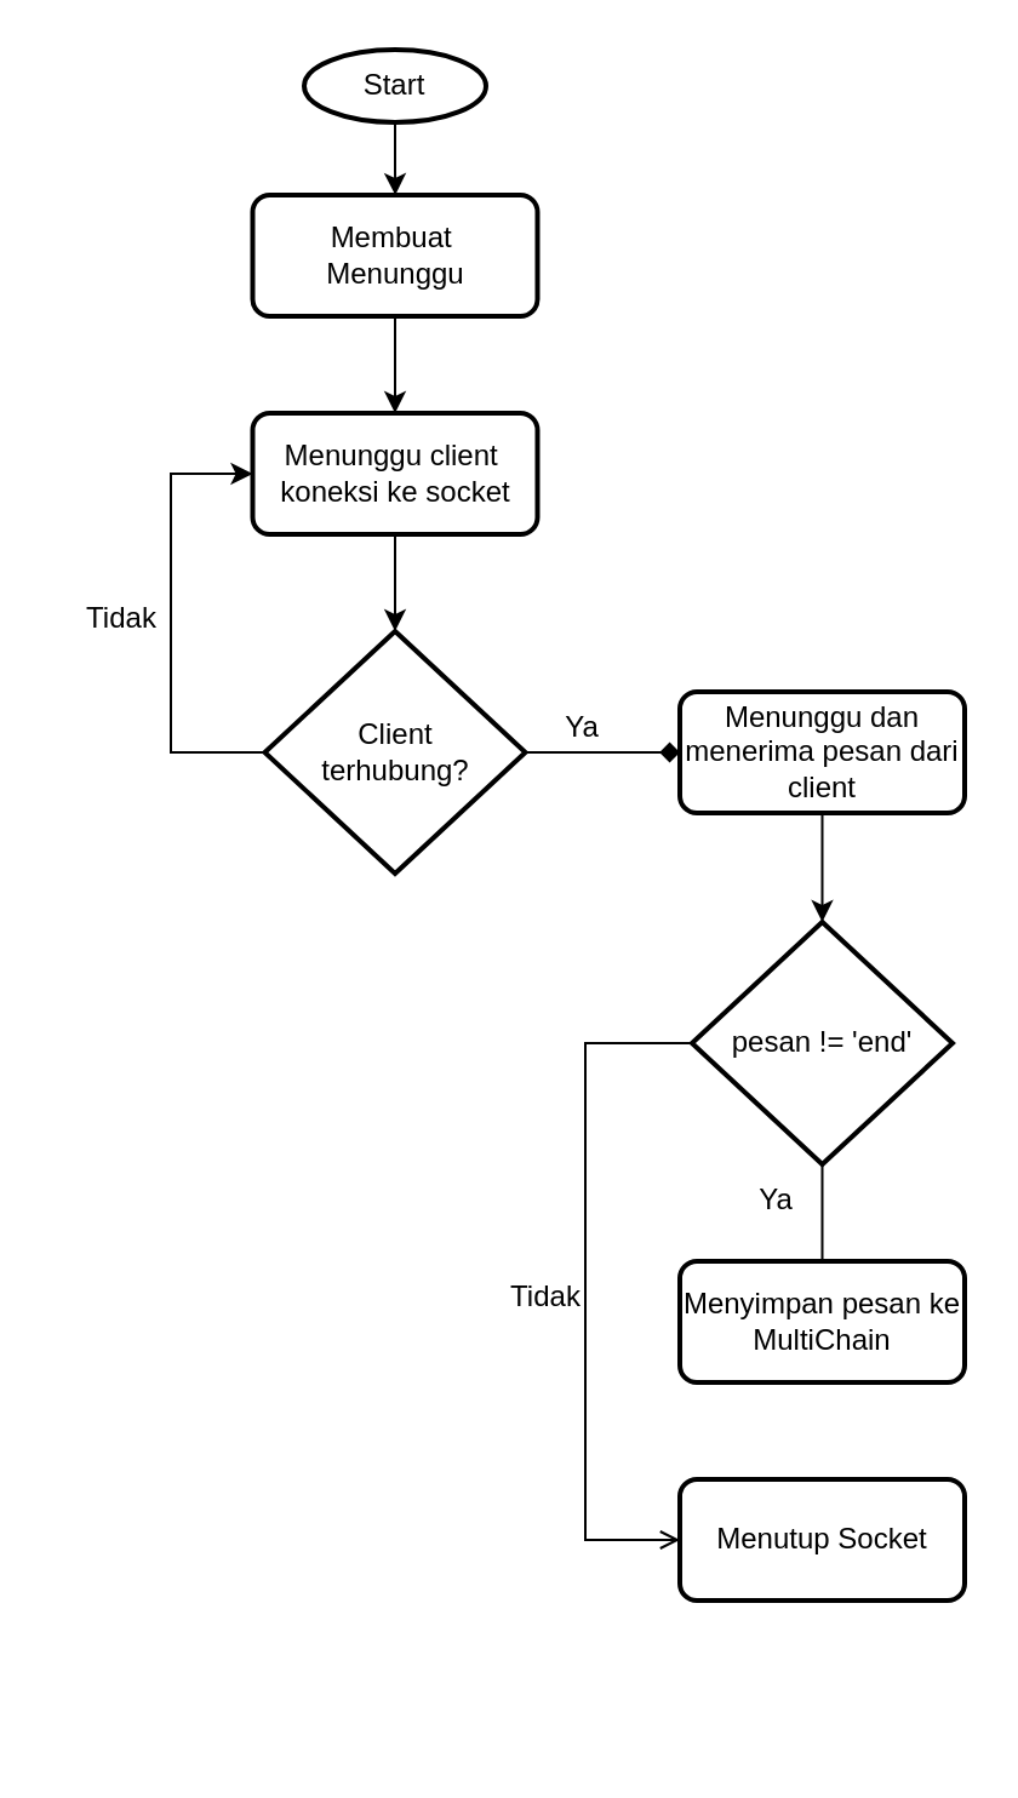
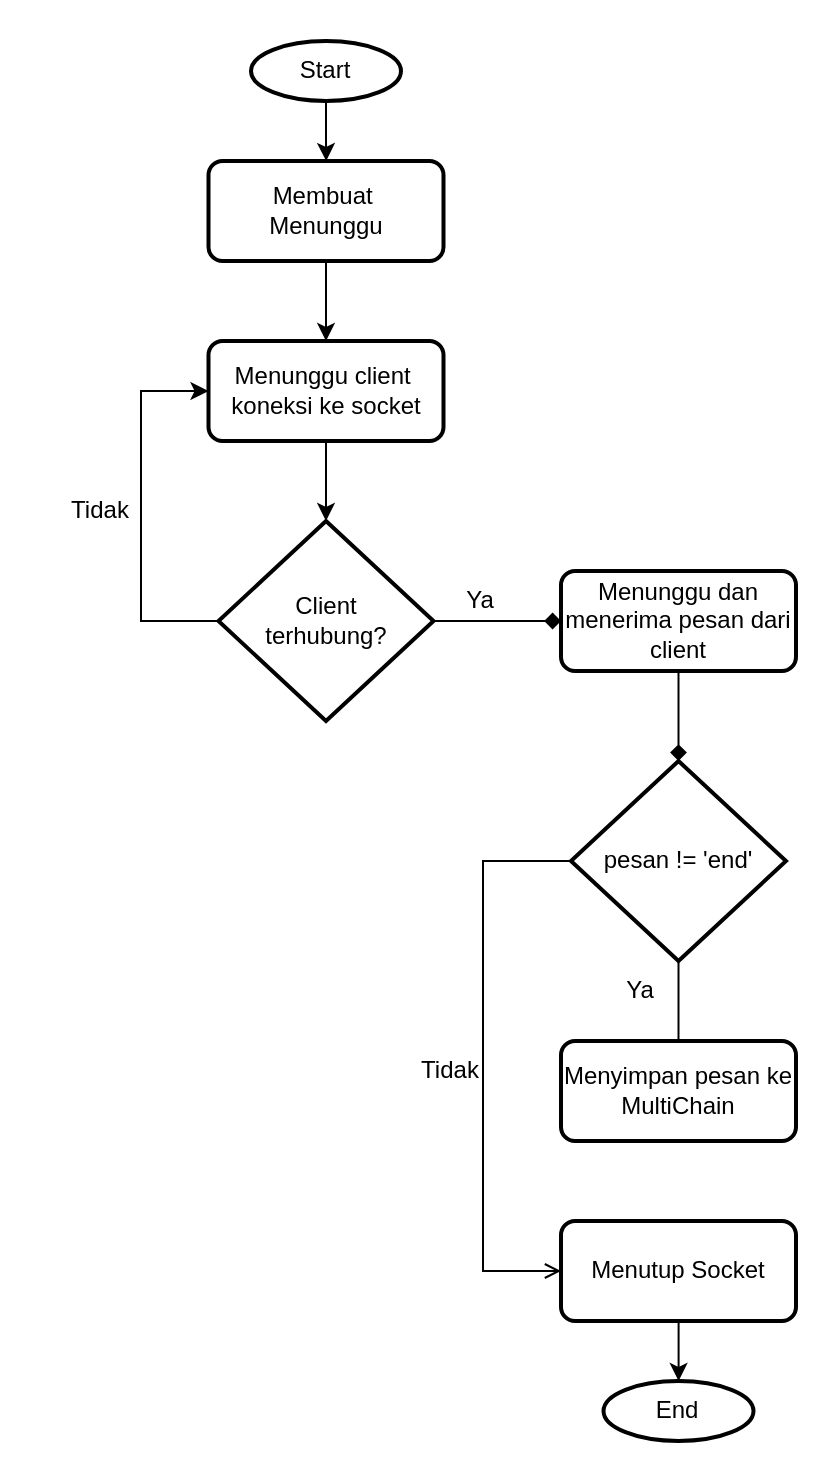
  <mxCell id="0" />
  <mxCell id="1" parent="0" />
  <mxCell id="2" value="" style="edgeStyle=orthogonalEdgeStyle;rounded=0;orthogonalLoop=1;jettySize=auto;html=1;" parent="1" source="3" target="5" edge="1"><mxGeometry relative="1" as="geometry" /></mxCell>
  <mxCell id="3" value="Start" style="strokeWidth=2;html=1;shape=mxgraph.flowchart.start_1;whiteSpace=wrap;" parent="1" vertex="1"><mxGeometry x="125" y="20" width="75" height="30" as="geometry" /></mxCell>
  <mxCell id="4" value="" style="edgeStyle=orthogonalEdgeStyle;rounded=0;orthogonalLoop=1;jettySize=auto;html=1;" parent="1" source="5" target="7" edge="1"><mxGeometry relative="1" as="geometry" /></mxCell>
  <mxCell id="5" value="Membuat&amp;nbsp;&lt;br&gt;Menunggu" style="rounded=1;whiteSpace=wrap;html=1;absoluteArcSize=1;arcSize=14;strokeWidth=2;" parent="1" vertex="1"><mxGeometry x="103.75" y="80" width="117.5" height="50" as="geometry" /></mxCell>
  <mxCell id="6" value="" style="edgeStyle=orthogonalEdgeStyle;rounded=0;orthogonalLoop=1;jettySize=auto;html=1;" parent="1" source="7" target="10" edge="1"><mxGeometry relative="1" as="geometry" /></mxCell>
  <mxCell id="7" value="Menunggu client&amp;nbsp; koneksi ke socket&lt;br&gt;" style="rounded=1;whiteSpace=wrap;html=1;absoluteArcSize=1;arcSize=14;strokeWidth=2;" parent="1" vertex="1"><mxGeometry x="103.75" y="170" width="117.5" height="50" as="geometry" /></mxCell>
  <mxCell id="8" value="" style="edgeStyle=orthogonalEdgeStyle;rounded=0;orthogonalLoop=1;jettySize=auto;html=1;endArrow=diamond;" parent="1" source="10" target="12" edge="1"><mxGeometry relative="1" as="geometry" /></mxCell>
  <mxCell id="9" style="edgeStyle=orthogonalEdgeStyle;rounded=0;orthogonalLoop=1;jettySize=auto;html=1;exitX=0;exitY=0.5;exitDx=0;exitDy=0;exitPerimeter=0;entryX=0;entryY=0.5;entryDx=0;entryDy=0;" parent="1" source="10" target="7" edge="1"><mxGeometry relative="1" as="geometry"><mxPoint x="70" y="190" as="targetPoint" /><Array as="points"><mxPoint x="70" y="310" /><mxPoint x="70" y="195" /></Array></mxGeometry></mxCell>
  <mxCell id="10" value="Client &lt;br&gt;terhubung?" style="strokeWidth=2;html=1;shape=mxgraph.flowchart.decision;whiteSpace=wrap;" parent="1" vertex="1"><mxGeometry x="108.75" y="260" width="107.5" height="100" as="geometry" /></mxCell>
- <mxCell id="11" value="" style="edgeStyle=orthogonalEdgeStyle;rounded=0;orthogonalLoop=1;jettySize=auto;html=1;" parent="1" source="12" target="15" edge="1"><mxGeometry relative="1" as="geometry" /></mxCell>
+ <mxCell id="11" value="" style="edgeStyle=orthogonalEdgeStyle;rounded=0;orthogonalLoop=1;jettySize=auto;html=1;endArrow=diamond;" parent="1" source="12" target="15" edge="1"><mxGeometry relative="1" as="geometry" /></mxCell>
  <mxCell id="12" value="Menunggu dan menerima pesan dari client" style="rounded=1;whiteSpace=wrap;html=1;absoluteArcSize=1;arcSize=14;strokeWidth=2;" parent="1" vertex="1"><mxGeometry x="280" y="285" width="117.5" height="50" as="geometry" /></mxCell>
  <mxCell id="13" value="" style="edgeStyle=orthogonalEdgeStyle;rounded=0;orthogonalLoop=1;jettySize=auto;html=1;endArrow=none;" parent="1" source="15" target="16" edge="1"><mxGeometry relative="1" as="geometry" /></mxCell>
  <mxCell id="14" style="edgeStyle=orthogonalEdgeStyle;rounded=0;orthogonalLoop=1;jettySize=auto;html=1;exitX=0;exitY=0.5;exitDx=0;exitDy=0;exitPerimeter=0;entryX=0;entryY=0.5;entryDx=0;entryDy=0;endArrow=open;" parent="1" source="15" target="18" edge="1"><mxGeometry relative="1" as="geometry"><mxPoint x="240" y="640" as="targetPoint" /><Array as="points"><mxPoint x="241" y="430" /><mxPoint x="241" y="635" /></Array></mxGeometry></mxCell>
  <mxCell id="15" value="pesan != 'end'" style="strokeWidth=2;html=1;shape=mxgraph.flowchart.decision;whiteSpace=wrap;" parent="1" vertex="1"><mxGeometry x="285" y="380" width="107.5" height="100" as="geometry" /></mxCell>
  <mxCell id="16" value="Menyimpan pesan ke MultiChain" style="rounded=1;whiteSpace=wrap;html=1;absoluteArcSize=1;arcSize=14;strokeWidth=2;" parent="1" vertex="1"><mxGeometry x="280" y="520" width="117.5" height="50" as="geometry" /></mxCell>
+ <mxCell id="17" value="" style="edgeStyle=orthogonalEdgeStyle;rounded=0;orthogonalLoop=1;jettySize=auto;html=1;" parent="1" source="18" target="19" edge="1"><mxGeometry relative="1" as="geometry" /></mxCell>
  <mxCell id="18" value="Menutup Socket" style="rounded=1;whiteSpace=wrap;html=1;absoluteArcSize=1;arcSize=14;strokeWidth=2;" parent="1" vertex="1"><mxGeometry x="280" y="610" width="117.5" height="50" as="geometry" /></mxCell>
+ <mxCell id="19" value="End" style="strokeWidth=2;html=1;shape=mxgraph.flowchart.start_1;whiteSpace=wrap;" parent="1" vertex="1"><mxGeometry x="301.25" y="690" width="75" height="30" as="geometry" /></mxCell>
  <mxCell id="20" value="Tidak" style="text;html=1;strokeColor=none;fillColor=none;align=center;verticalAlign=middle;whiteSpace=wrap;rounded=0;" parent="1" vertex="1"><mxGeometry x="20" y="240" width="60" height="30" as="geometry" /></mxCell>
  <mxCell id="21" value="Ya" style="text;html=1;strokeColor=none;fillColor=none;align=center;verticalAlign=middle;whiteSpace=wrap;rounded=0;" parent="1" vertex="1"><mxGeometry x="210" y="285" width="60" height="30" as="geometry" /></mxCell>
  <mxCell id="22" value="Tidak" style="text;html=1;strokeColor=none;fillColor=none;align=center;verticalAlign=middle;whiteSpace=wrap;rounded=0;" parent="1" vertex="1"><mxGeometry x="195" y="520" width="60" height="30" as="geometry" /></mxCell>
  <mxCell id="23" value="Ya" style="text;html=1;strokeColor=none;fillColor=none;align=center;verticalAlign=middle;whiteSpace=wrap;rounded=0;" parent="1" vertex="1"><mxGeometry x="290" y="480" width="60" height="30" as="geometry" /></mxCell>
